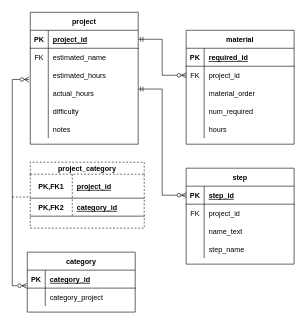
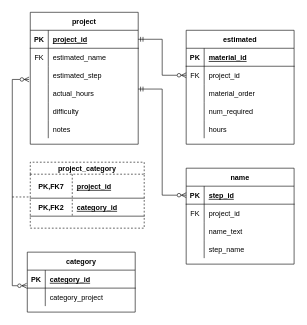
  <mxCell id="0" />
  <mxCell id="1" parent="0" />
  <mxCell id="2" value="project" style="shape=table;startSize=30;container=1;collapsible=1;childLayout=tableLayout;fixedRows=1;rowLines=0;fontStyle=1;align=center;resizeLast=1;" vertex="1" parent="1"><mxGeometry x="50" y="20" width="180" height="220" as="geometry" /></mxCell>
  <mxCell id="3" value="" style="shape=tableRow;horizontal=0;startSize=0;swimlaneHead=0;swimlaneBody=0;fillColor=none;collapsible=0;dropTarget=0;points=[[0,0.5],[1,0.5]];portConstraint=eastwest;top=0;left=0;right=0;bottom=1;" vertex="1" parent="2"><mxGeometry y="30" width="180" height="30" as="geometry" /></mxCell>
  <mxCell id="4" value="PK" style="shape=partialRectangle;connectable=0;fillColor=none;top=0;left=0;bottom=0;right=0;fontStyle=1;overflow=hidden;" vertex="1" parent="3"><mxGeometry width="30" height="30" as="geometry"><mxRectangle width="30" height="30" as="alternateBounds" /></mxGeometry></mxCell>
  <mxCell id="5" value="project_id" style="shape=partialRectangle;connectable=0;fillColor=none;top=0;left=0;bottom=0;right=0;align=left;spacingLeft=6;fontStyle=5;overflow=hidden;" vertex="1" parent="3"><mxGeometry x="30" width="150" height="30" as="geometry"><mxRectangle width="150" height="30" as="alternateBounds" /></mxGeometry></mxCell>
  <mxCell id="6" value="" style="shape=tableRow;horizontal=0;startSize=0;swimlaneHead=0;swimlaneBody=0;fillColor=none;collapsible=0;dropTarget=0;points=[[0,0.5],[1,0.5]];portConstraint=eastwest;top=0;left=0;right=0;bottom=0;" vertex="1" parent="2"><mxGeometry y="60" width="180" height="30" as="geometry" /></mxCell>
  <mxCell id="7" value="FK" style="shape=partialRectangle;connectable=0;fillColor=none;top=0;left=0;bottom=0;right=0;editable=1;overflow=hidden;" vertex="1" parent="6"><mxGeometry width="30" height="30" as="geometry"><mxRectangle width="30" height="30" as="alternateBounds" /></mxGeometry></mxCell>
  <mxCell id="8" value="estimated_name" style="shape=partialRectangle;connectable=0;fillColor=none;top=0;left=0;bottom=0;right=0;align=left;spacingLeft=6;overflow=hidden;" vertex="1" parent="6"><mxGeometry x="30" width="150" height="30" as="geometry"><mxRectangle width="150" height="30" as="alternateBounds" /></mxGeometry></mxCell>
  <mxCell id="9" value="" style="shape=tableRow;horizontal=0;startSize=0;swimlaneHead=0;swimlaneBody=0;fillColor=none;collapsible=0;dropTarget=0;points=[[0,0.5],[1,0.5]];portConstraint=eastwest;top=0;left=0;right=0;bottom=0;" vertex="1" parent="2"><mxGeometry y="90" width="180" height="30" as="geometry" /></mxCell>
  <mxCell id="10" value="" style="shape=partialRectangle;connectable=0;fillColor=none;top=0;left=0;bottom=0;right=0;editable=1;overflow=hidden;" vertex="1" parent="9"><mxGeometry width="30" height="30" as="geometry"><mxRectangle width="30" height="30" as="alternateBounds" /></mxGeometry></mxCell>
- <mxCell id="11" value="estimated_hours" style="shape=partialRectangle;connectable=0;fillColor=none;top=0;left=0;bottom=0;right=0;align=left;spacingLeft=6;overflow=hidden;" vertex="1" parent="9"><mxGeometry x="30" width="150" height="30" as="geometry"><mxRectangle width="150" height="30" as="alternateBounds" /></mxGeometry></mxCell>
+ <mxCell id="11" value="estimated_step" style="shape=partialRectangle;connectable=0;fillColor=none;top=0;left=0;bottom=0;right=0;align=left;spacingLeft=6;overflow=hidden;" vertex="1" parent="9"><mxGeometry x="30" width="150" height="30" as="geometry"><mxRectangle width="150" height="30" as="alternateBounds" /></mxGeometry></mxCell>
  <mxCell id="12" value="" style="shape=tableRow;horizontal=0;startSize=0;swimlaneHead=0;swimlaneBody=0;fillColor=none;collapsible=0;dropTarget=0;points=[[0,0.5],[1,0.5]];portConstraint=eastwest;top=0;left=0;right=0;bottom=0;" vertex="1" parent="2"><mxGeometry y="120" width="180" height="30" as="geometry" /></mxCell>
  <mxCell id="13" value="" style="shape=partialRectangle;connectable=0;fillColor=none;top=0;left=0;bottom=0;right=0;editable=1;overflow=hidden;" vertex="1" parent="12"><mxGeometry width="30" height="30" as="geometry"><mxRectangle width="30" height="30" as="alternateBounds" /></mxGeometry></mxCell>
  <mxCell id="14" value="actual_hours" style="shape=partialRectangle;connectable=0;fillColor=none;top=0;left=0;bottom=0;right=0;align=left;spacingLeft=6;overflow=hidden;" vertex="1" parent="12"><mxGeometry x="30" width="150" height="30" as="geometry"><mxRectangle width="150" height="30" as="alternateBounds" /></mxGeometry></mxCell>
  <mxCell id="15" style="shape=tableRow;horizontal=0;startSize=0;swimlaneHead=0;swimlaneBody=0;fillColor=none;collapsible=0;dropTarget=0;points=[[0,0.5],[1,0.5]];portConstraint=eastwest;top=0;left=0;right=0;bottom=0;" vertex="1" parent="2"><mxGeometry y="150" width="180" height="30" as="geometry" /></mxCell>
  <mxCell id="16" style="shape=partialRectangle;connectable=0;fillColor=none;top=0;left=0;bottom=0;right=0;editable=1;overflow=hidden;" vertex="1" parent="15"><mxGeometry width="30" height="30" as="geometry"><mxRectangle width="30" height="30" as="alternateBounds" /></mxGeometry></mxCell>
  <mxCell id="17" value="difficulty" style="shape=partialRectangle;connectable=0;fillColor=none;top=0;left=0;bottom=0;right=0;align=left;spacingLeft=6;overflow=hidden;" vertex="1" parent="15"><mxGeometry x="30" width="150" height="30" as="geometry"><mxRectangle width="150" height="30" as="alternateBounds" /></mxGeometry></mxCell>
  <mxCell id="18" style="shape=tableRow;horizontal=0;startSize=0;swimlaneHead=0;swimlaneBody=0;fillColor=none;collapsible=0;dropTarget=0;points=[[0,0.5],[1,0.5]];portConstraint=eastwest;top=0;left=0;right=0;bottom=0;" vertex="1" parent="2"><mxGeometry y="180" width="180" height="30" as="geometry" /></mxCell>
  <mxCell id="19" style="shape=partialRectangle;connectable=0;fillColor=none;top=0;left=0;bottom=0;right=0;editable=1;overflow=hidden;" vertex="1" parent="18"><mxGeometry width="30" height="30" as="geometry"><mxRectangle width="30" height="30" as="alternateBounds" /></mxGeometry></mxCell>
  <mxCell id="20" value="notes" style="shape=partialRectangle;connectable=0;fillColor=none;top=0;left=0;bottom=0;right=0;align=left;spacingLeft=6;overflow=hidden;" vertex="1" parent="18"><mxGeometry x="30" width="150" height="30" as="geometry"><mxRectangle width="150" height="30" as="alternateBounds" /></mxGeometry></mxCell>
- <mxCell id="21" value="material" style="shape=table;startSize=30;container=1;collapsible=1;childLayout=tableLayout;fixedRows=1;rowLines=0;fontStyle=1;align=center;resizeLast=1;" vertex="1" parent="1"><mxGeometry x="310" y="50" width="180" height="190" as="geometry" /></mxCell>
+ <mxCell id="21" value="estimated" style="shape=table;startSize=30;container=1;collapsible=1;childLayout=tableLayout;fixedRows=1;rowLines=0;fontStyle=1;align=center;resizeLast=1;" vertex="1" parent="1"><mxGeometry x="310" y="50" width="180" height="190" as="geometry" /></mxCell>
  <mxCell id="22" value="" style="shape=tableRow;horizontal=0;startSize=0;swimlaneHead=0;swimlaneBody=0;fillColor=none;collapsible=0;dropTarget=0;points=[[0,0.5],[1,0.5]];portConstraint=eastwest;top=0;left=0;right=0;bottom=1;" vertex="1" parent="21"><mxGeometry y="30" width="180" height="30" as="geometry" /></mxCell>
  <mxCell id="23" value="PK" style="shape=partialRectangle;connectable=0;fillColor=none;top=0;left=0;bottom=0;right=0;fontStyle=1;overflow=hidden;" vertex="1" parent="22"><mxGeometry width="30" height="30" as="geometry"><mxRectangle width="30" height="30" as="alternateBounds" /></mxGeometry></mxCell>
- <mxCell id="24" value="required_id" style="shape=partialRectangle;connectable=0;fillColor=none;top=0;left=0;bottom=0;right=0;align=left;spacingLeft=6;fontStyle=5;overflow=hidden;" vertex="1" parent="22"><mxGeometry x="30" width="150" height="30" as="geometry"><mxRectangle width="150" height="30" as="alternateBounds" /></mxGeometry></mxCell>
+ <mxCell id="24" value="material_id" style="shape=partialRectangle;connectable=0;fillColor=none;top=0;left=0;bottom=0;right=0;align=left;spacingLeft=6;fontStyle=5;overflow=hidden;" vertex="1" parent="22"><mxGeometry x="30" width="150" height="30" as="geometry"><mxRectangle width="150" height="30" as="alternateBounds" /></mxGeometry></mxCell>
  <mxCell id="25" value="" style="shape=tableRow;horizontal=0;startSize=0;swimlaneHead=0;swimlaneBody=0;fillColor=none;collapsible=0;dropTarget=0;points=[[0,0.5],[1,0.5]];portConstraint=eastwest;top=0;left=0;right=0;bottom=0;" vertex="1" parent="21"><mxGeometry y="60" width="180" height="30" as="geometry" /></mxCell>
  <mxCell id="26" value="FK" style="shape=partialRectangle;connectable=0;fillColor=none;top=0;left=0;bottom=0;right=0;editable=1;overflow=hidden;" vertex="1" parent="25"><mxGeometry width="30" height="30" as="geometry"><mxRectangle width="30" height="30" as="alternateBounds" /></mxGeometry></mxCell>
  <mxCell id="27" value="project_id" style="shape=partialRectangle;connectable=0;fillColor=none;top=0;left=0;bottom=0;right=0;align=left;spacingLeft=6;overflow=hidden;" vertex="1" parent="25"><mxGeometry x="30" width="150" height="30" as="geometry"><mxRectangle width="150" height="30" as="alternateBounds" /></mxGeometry></mxCell>
  <mxCell id="28" value="" style="shape=tableRow;horizontal=0;startSize=0;swimlaneHead=0;swimlaneBody=0;fillColor=none;collapsible=0;dropTarget=0;points=[[0,0.5],[1,0.5]];portConstraint=eastwest;top=0;left=0;right=0;bottom=0;" vertex="1" parent="21"><mxGeometry y="90" width="180" height="30" as="geometry" /></mxCell>
  <mxCell id="29" value="" style="shape=partialRectangle;connectable=0;fillColor=none;top=0;left=0;bottom=0;right=0;editable=1;overflow=hidden;" vertex="1" parent="28"><mxGeometry width="30" height="30" as="geometry"><mxRectangle width="30" height="30" as="alternateBounds" /></mxGeometry></mxCell>
  <mxCell id="30" value="material_order" style="shape=partialRectangle;connectable=0;fillColor=none;top=0;left=0;bottom=0;right=0;align=left;spacingLeft=6;overflow=hidden;" vertex="1" parent="28"><mxGeometry x="30" width="150" height="30" as="geometry"><mxRectangle width="150" height="30" as="alternateBounds" /></mxGeometry></mxCell>
  <mxCell id="31" value="" style="shape=tableRow;horizontal=0;startSize=0;swimlaneHead=0;swimlaneBody=0;fillColor=none;collapsible=0;dropTarget=0;points=[[0,0.5],[1,0.5]];portConstraint=eastwest;top=0;left=0;right=0;bottom=0;" vertex="1" parent="21"><mxGeometry y="120" width="180" height="30" as="geometry" /></mxCell>
  <mxCell id="32" value="" style="shape=partialRectangle;connectable=0;fillColor=none;top=0;left=0;bottom=0;right=0;editable=1;overflow=hidden;" vertex="1" parent="31"><mxGeometry width="30" height="30" as="geometry"><mxRectangle width="30" height="30" as="alternateBounds" /></mxGeometry></mxCell>
  <mxCell id="33" value="num_required" style="shape=partialRectangle;connectable=0;fillColor=none;top=0;left=0;bottom=0;right=0;align=left;spacingLeft=6;overflow=hidden;" vertex="1" parent="31"><mxGeometry x="30" width="150" height="30" as="geometry"><mxRectangle width="150" height="30" as="alternateBounds" /></mxGeometry></mxCell>
  <mxCell id="34" style="shape=tableRow;horizontal=0;startSize=0;swimlaneHead=0;swimlaneBody=0;fillColor=none;collapsible=0;dropTarget=0;points=[[0,0.5],[1,0.5]];portConstraint=eastwest;top=0;left=0;right=0;bottom=0;" vertex="1" parent="21"><mxGeometry y="150" width="180" height="30" as="geometry" /></mxCell>
  <mxCell id="35" style="shape=partialRectangle;connectable=0;fillColor=none;top=0;left=0;bottom=0;right=0;editable=1;overflow=hidden;" vertex="1" parent="34"><mxGeometry width="30" height="30" as="geometry"><mxRectangle width="30" height="30" as="alternateBounds" /></mxGeometry></mxCell>
  <mxCell id="36" value="hours" style="shape=partialRectangle;connectable=0;fillColor=none;top=0;left=0;bottom=0;right=0;align=left;spacingLeft=6;overflow=hidden;" vertex="1" parent="34"><mxGeometry x="30" width="150" height="30" as="geometry"><mxRectangle width="150" height="30" as="alternateBounds" /></mxGeometry></mxCell>
- <mxCell id="37" value="step" style="shape=table;startSize=30;container=1;collapsible=1;childLayout=tableLayout;fixedRows=1;rowLines=0;fontStyle=1;align=center;resizeLast=1;" vertex="1" parent="1"><mxGeometry x="310" y="280" width="180" height="160" as="geometry" /></mxCell>
+ <mxCell id="37" value="name" style="shape=table;startSize=30;container=1;collapsible=1;childLayout=tableLayout;fixedRows=1;rowLines=0;fontStyle=1;align=center;resizeLast=1;" vertex="1" parent="1"><mxGeometry x="310" y="280" width="180" height="160" as="geometry" /></mxCell>
  <mxCell id="38" value="" style="shape=tableRow;horizontal=0;startSize=0;swimlaneHead=0;swimlaneBody=0;fillColor=none;collapsible=0;dropTarget=0;points=[[0,0.5],[1,0.5]];portConstraint=eastwest;top=0;left=0;right=0;bottom=1;" vertex="1" parent="37"><mxGeometry y="30" width="180" height="30" as="geometry" /></mxCell>
  <mxCell id="39" value="PK" style="shape=partialRectangle;connectable=0;fillColor=none;top=0;left=0;bottom=0;right=0;fontStyle=1;overflow=hidden;" vertex="1" parent="38"><mxGeometry width="30" height="30" as="geometry"><mxRectangle width="30" height="30" as="alternateBounds" /></mxGeometry></mxCell>
  <mxCell id="40" value="step_id" style="shape=partialRectangle;connectable=0;fillColor=none;top=0;left=0;bottom=0;right=0;align=left;spacingLeft=6;fontStyle=5;overflow=hidden;" vertex="1" parent="38"><mxGeometry x="30" width="150" height="30" as="geometry"><mxRectangle width="150" height="30" as="alternateBounds" /></mxGeometry></mxCell>
  <mxCell id="41" value="" style="shape=tableRow;horizontal=0;startSize=0;swimlaneHead=0;swimlaneBody=0;fillColor=none;collapsible=0;dropTarget=0;points=[[0,0.5],[1,0.5]];portConstraint=eastwest;top=0;left=0;right=0;bottom=0;" vertex="1" parent="37"><mxGeometry y="60" width="180" height="30" as="geometry" /></mxCell>
  <mxCell id="42" value="FK" style="shape=partialRectangle;connectable=0;fillColor=none;top=0;left=0;bottom=0;right=0;editable=1;overflow=hidden;" vertex="1" parent="41"><mxGeometry width="30" height="30" as="geometry"><mxRectangle width="30" height="30" as="alternateBounds" /></mxGeometry></mxCell>
  <mxCell id="43" value="project_id" style="shape=partialRectangle;connectable=0;fillColor=none;top=0;left=0;bottom=0;right=0;align=left;spacingLeft=6;overflow=hidden;" vertex="1" parent="41"><mxGeometry x="30" width="150" height="30" as="geometry"><mxRectangle width="150" height="30" as="alternateBounds" /></mxGeometry></mxCell>
  <mxCell id="44" value="" style="shape=tableRow;horizontal=0;startSize=0;swimlaneHead=0;swimlaneBody=0;fillColor=none;collapsible=0;dropTarget=0;points=[[0,0.5],[1,0.5]];portConstraint=eastwest;top=0;left=0;right=0;bottom=0;" vertex="1" parent="37"><mxGeometry y="90" width="180" height="30" as="geometry" /></mxCell>
  <mxCell id="45" value="" style="shape=partialRectangle;connectable=0;fillColor=none;top=0;left=0;bottom=0;right=0;editable=1;overflow=hidden;" vertex="1" parent="44"><mxGeometry width="30" height="30" as="geometry"><mxRectangle width="30" height="30" as="alternateBounds" /></mxGeometry></mxCell>
  <mxCell id="46" value="name_text" style="shape=partialRectangle;connectable=0;fillColor=none;top=0;left=0;bottom=0;right=0;align=left;spacingLeft=6;overflow=hidden;" vertex="1" parent="44"><mxGeometry x="30" width="150" height="30" as="geometry"><mxRectangle width="150" height="30" as="alternateBounds" /></mxGeometry></mxCell>
  <mxCell id="47" value="" style="shape=tableRow;horizontal=0;startSize=0;swimlaneHead=0;swimlaneBody=0;fillColor=none;collapsible=0;dropTarget=0;points=[[0,0.5],[1,0.5]];portConstraint=eastwest;top=0;left=0;right=0;bottom=0;" vertex="1" parent="37"><mxGeometry y="120" width="180" height="30" as="geometry" /></mxCell>
  <mxCell id="48" value="" style="shape=partialRectangle;connectable=0;fillColor=none;top=0;left=0;bottom=0;right=0;editable=1;overflow=hidden;" vertex="1" parent="47"><mxGeometry width="30" height="30" as="geometry"><mxRectangle width="30" height="30" as="alternateBounds" /></mxGeometry></mxCell>
  <mxCell id="49" value="step_name" style="shape=partialRectangle;connectable=0;fillColor=none;top=0;left=0;bottom=0;right=0;align=left;spacingLeft=6;overflow=hidden;" vertex="1" parent="47"><mxGeometry x="30" width="150" height="30" as="geometry"><mxRectangle width="150" height="30" as="alternateBounds" /></mxGeometry></mxCell>
  <mxCell id="50" value="category" style="shape=table;startSize=30;container=1;collapsible=1;childLayout=tableLayout;fixedRows=1;rowLines=0;fontStyle=1;align=center;resizeLast=1;" vertex="1" parent="1"><mxGeometry x="45" y="420" width="180" height="100" as="geometry" /></mxCell>
  <mxCell id="51" value="" style="shape=tableRow;horizontal=0;startSize=0;swimlaneHead=0;swimlaneBody=0;fillColor=none;collapsible=0;dropTarget=0;points=[[0,0.5],[1,0.5]];portConstraint=eastwest;top=0;left=0;right=0;bottom=1;" vertex="1" parent="50"><mxGeometry y="30" width="180" height="30" as="geometry" /></mxCell>
  <mxCell id="52" value="PK" style="shape=partialRectangle;connectable=0;fillColor=none;top=0;left=0;bottom=0;right=0;fontStyle=1;overflow=hidden;" vertex="1" parent="51"><mxGeometry width="30" height="30" as="geometry"><mxRectangle width="30" height="30" as="alternateBounds" /></mxGeometry></mxCell>
  <mxCell id="53" value="category_id" style="shape=partialRectangle;connectable=0;fillColor=none;top=0;left=0;bottom=0;right=0;align=left;spacingLeft=6;fontStyle=5;overflow=hidden;" vertex="1" parent="51"><mxGeometry x="30" width="150" height="30" as="geometry"><mxRectangle width="150" height="30" as="alternateBounds" /></mxGeometry></mxCell>
  <mxCell id="54" value="" style="shape=tableRow;horizontal=0;startSize=0;swimlaneHead=0;swimlaneBody=0;fillColor=none;collapsible=0;dropTarget=0;points=[[0,0.5],[1,0.5]];portConstraint=eastwest;top=0;left=0;right=0;bottom=0;" vertex="1" parent="50"><mxGeometry y="60" width="180" height="30" as="geometry" /></mxCell>
  <mxCell id="55" value="" style="shape=partialRectangle;connectable=0;fillColor=none;top=0;left=0;bottom=0;right=0;editable=1;overflow=hidden;" vertex="1" parent="54"><mxGeometry width="30" height="30" as="geometry"><mxRectangle width="30" height="30" as="alternateBounds" /></mxGeometry></mxCell>
  <mxCell id="56" value="category_project" style="shape=partialRectangle;connectable=0;fillColor=none;top=0;left=0;bottom=0;right=0;align=left;spacingLeft=6;overflow=hidden;" vertex="1" parent="54"><mxGeometry x="30" width="150" height="30" as="geometry"><mxRectangle width="150" height="30" as="alternateBounds" /></mxGeometry></mxCell>
  <mxCell id="57" value="project_category" style="shape=table;startSize=20;container=1;collapsible=1;childLayout=tableLayout;fixedRows=1;rowLines=0;fontStyle=1;align=center;resizeLast=1;dashed=1;" vertex="1" parent="1"><mxGeometry x="50" y="270" width="190" height="110" as="geometry" /></mxCell>
  <mxCell id="58" value="" style="shape=tableRow;horizontal=0;startSize=0;swimlaneHead=0;swimlaneBody=0;fillColor=none;collapsible=0;dropTarget=0;points=[[0,0.5],[1,0.5]];portConstraint=eastwest;top=0;left=0;right=0;bottom=1;" vertex="1" parent="57"><mxGeometry y="20" width="190" height="40" as="geometry" /></mxCell>
- <mxCell id="59" value="PK,FK1" style="shape=partialRectangle;connectable=0;fillColor=none;top=0;left=0;bottom=0;right=0;fontStyle=1;overflow=hidden;" vertex="1" parent="58"><mxGeometry width="70" height="40" as="geometry"><mxRectangle width="70" height="40" as="alternateBounds" /></mxGeometry></mxCell>
+ <mxCell id="59" value="PK,FK7" style="shape=partialRectangle;connectable=0;fillColor=none;top=0;left=0;bottom=0;right=0;fontStyle=1;overflow=hidden;" vertex="1" parent="58"><mxGeometry width="70" height="40" as="geometry"><mxRectangle width="70" height="40" as="alternateBounds" /></mxGeometry></mxCell>
  <mxCell id="60" value="project_id" style="shape=partialRectangle;connectable=0;fillColor=none;top=0;left=0;bottom=0;right=0;align=left;spacingLeft=6;fontStyle=5;overflow=hidden;" vertex="1" parent="58"><mxGeometry x="70" width="120" height="40" as="geometry"><mxRectangle width="120" height="40" as="alternateBounds" /></mxGeometry></mxCell>
  <mxCell id="61" style="shape=tableRow;horizontal=0;startSize=0;swimlaneHead=0;swimlaneBody=0;fillColor=none;collapsible=0;dropTarget=0;points=[[0,0.5],[1,0.5]];portConstraint=eastwest;top=0;left=0;right=0;bottom=1;" vertex="1" parent="57"><mxGeometry y="60" width="190" height="30" as="geometry" /></mxCell>
  <mxCell id="62" value="PK,FK2" style="shape=partialRectangle;connectable=0;fillColor=none;top=0;left=0;bottom=0;right=0;fontStyle=1;overflow=hidden;" vertex="1" parent="61"><mxGeometry width="70" height="30" as="geometry"><mxRectangle width="70" height="30" as="alternateBounds" /></mxGeometry></mxCell>
  <mxCell id="63" value="category_id" style="shape=partialRectangle;connectable=0;fillColor=none;top=0;left=0;bottom=0;right=0;align=left;spacingLeft=6;fontStyle=5;overflow=hidden;dashed=1;" vertex="1" parent="61"><mxGeometry x="70" width="120" height="30" as="geometry"><mxRectangle width="120" height="30" as="alternateBounds" /></mxGeometry></mxCell>
  <mxCell id="64" value="" style="endArrow=ERzeroToMany;html=1;rounded=0;exitX=-0.006;exitY=-0.133;exitDx=0;exitDy=0;exitPerimeter=0;edgeStyle=elbowEdgeStyle;startArrow=ERzeroToMany;startFill=0;endFill=0;entryX=-0.011;entryY=0.733;entryDx=0;entryDy=0;entryPerimeter=0;" edge="1" parent="1" source="54" target="9"><mxGeometry width="50" height="50" relative="1" as="geometry"><mxPoint x="-10" y="270" as="sourcePoint" /><mxPoint x="30" y="130" as="targetPoint" /><Array as="points"><mxPoint x="20" y="300" /></Array></mxGeometry></mxCell>
  <mxCell id="65" value="" style="endArrow=none;dashed=1;html=1;rounded=0;entryX=-0.005;entryY=-0.067;entryDx=0;entryDy=0;entryPerimeter=0;" edge="1" parent="1" target="61"><mxGeometry width="50" height="50" relative="1" as="geometry"><mxPoint x="20" y="328" as="sourcePoint" /><mxPoint x="280" y="510" as="targetPoint" /></mxGeometry></mxCell>
  <mxCell id="66" value="" style="endArrow=ERmandOne;html=1;rounded=0;entryX=1;entryY=0.5;entryDx=0;entryDy=0;exitX=0;exitY=0.5;exitDx=0;exitDy=0;edgeStyle=elbowEdgeStyle;startArrow=ERzeroToMany;startFill=0;endFill=0;" edge="1" parent="1" source="25" target="3"><mxGeometry width="50" height="50" relative="1" as="geometry"><mxPoint x="240" y="190" as="sourcePoint" /><mxPoint x="290" y="140" as="targetPoint" /></mxGeometry></mxCell>
  <mxCell id="67" value="" style="endArrow=ERmandOne;html=1;rounded=0;entryX=1;entryY=0.267;entryDx=0;entryDy=0;entryPerimeter=0;exitX=0;exitY=0.5;exitDx=0;exitDy=0;edgeStyle=elbowEdgeStyle;startArrow=ERzeroToMany;startFill=0;endFill=0;" edge="1" parent="1" source="38" target="12"><mxGeometry width="50" height="50" relative="1" as="geometry"><mxPoint x="240" y="220" as="sourcePoint" /><mxPoint x="290" y="170" as="targetPoint" /></mxGeometry></mxCell>
